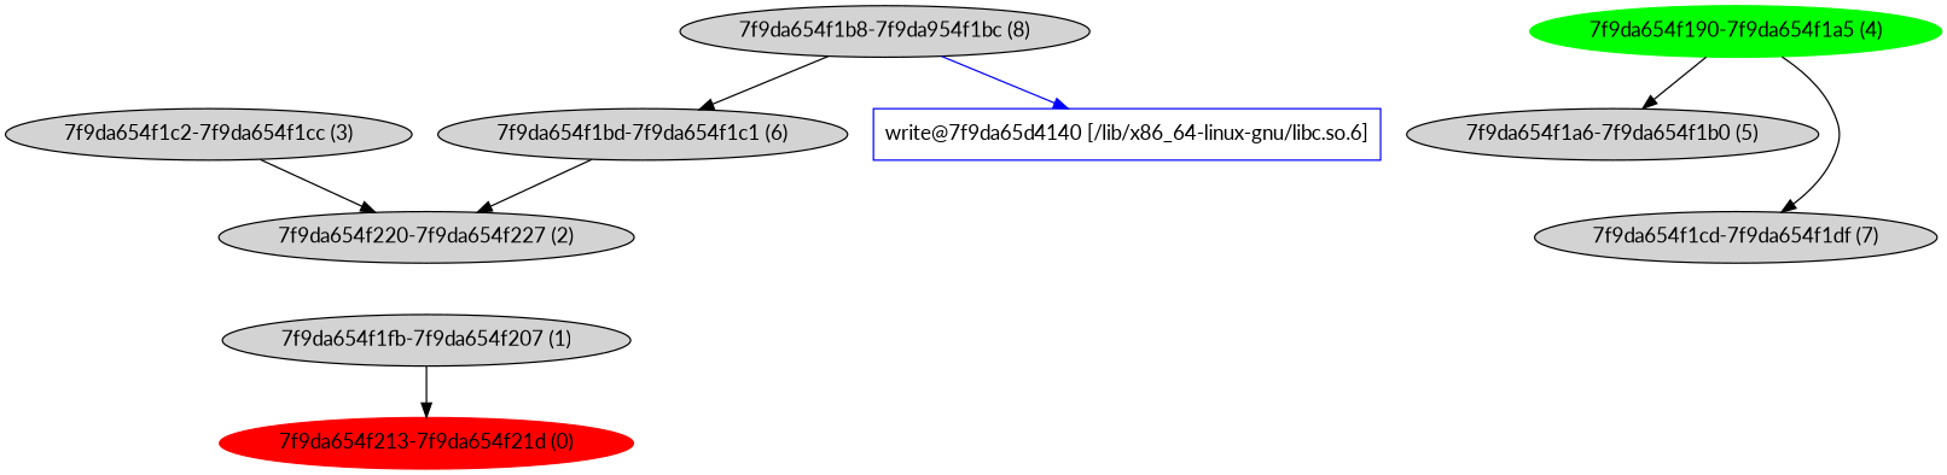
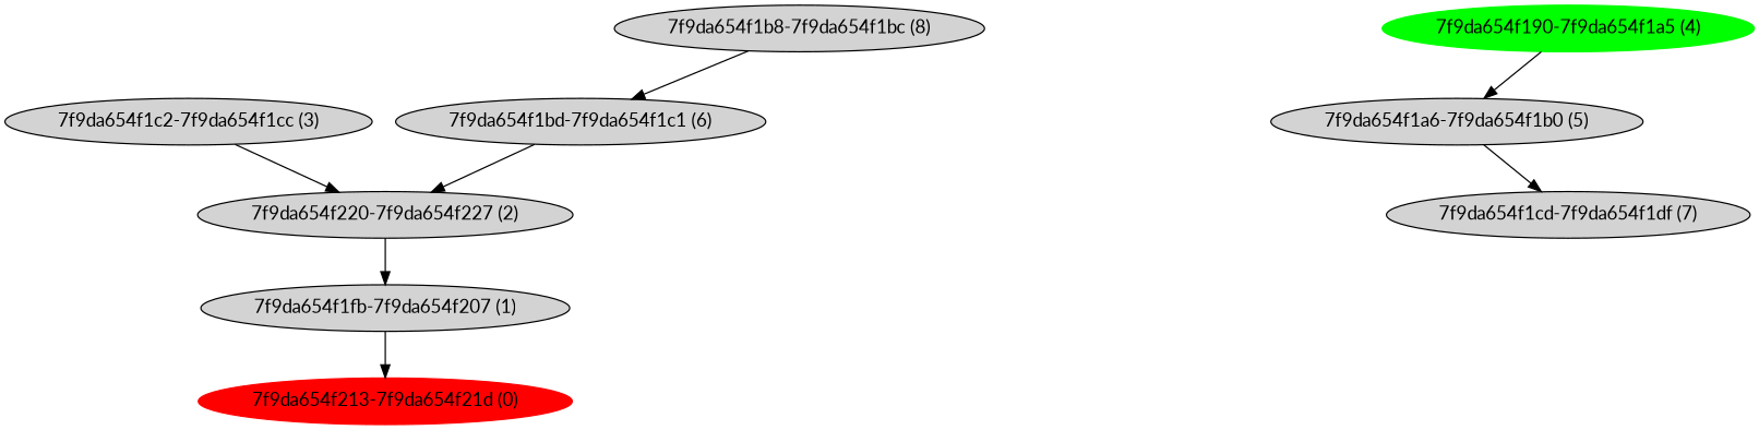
  digraph {
    fontname=Lato
    node [fontname=Lato style=filled]
    edge [fontname=Lato]
    n1 [color=red label="7f9da654f213-7f9da654f21d (0)"]
    n2 [label="7f9da654f1fb-7f9da654f207 (1)"]
    n3 [label="7f9da654f220-7f9da654f227 (2)"]
    n4 [label="7f9da654f1c2-7f9da654f1cc (3)"]
    n5 [color=green label="7f9da654f190-7f9da654f1a5 (4)"]
    n6 [label="7f9da654f1a6-7f9da654f1b0 (5)"]
    n7 [label="7f9da654f1cd-7f9da654f1df (7)"]
    n8 [label="7f9da654f1bd-7f9da654f1c1 (6)"]
-   n9 [label="7f9da654f1b8-7f9da954f1bc (8)"]
-   n10 [color=blue label="write@7f9da65d4140 [/lib/x86_64-linux-gnu/libc.so.6]" shape=rectangle style=""]
+   n9 [label="7f9da654f1b8-7f9da654f1bc (8)"]
    n2 -> n1
+   n3 -> n2
    n4 -> n3
    n5 -> n6
-   n5 -> n7
+   n6 -> n7
    n8 -> n3
    n9 -> n8
-   n9 -> n10 [color=blue]
  }
